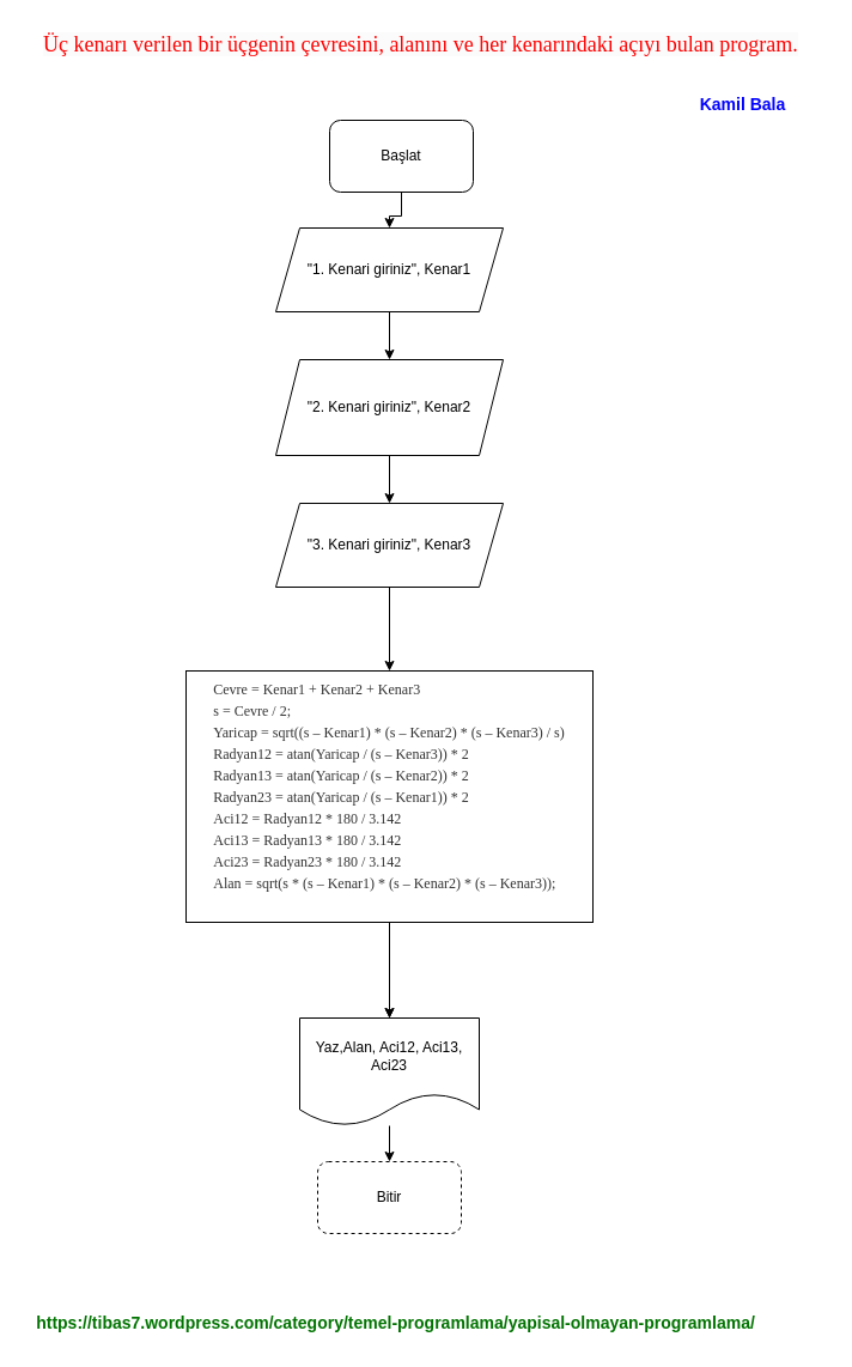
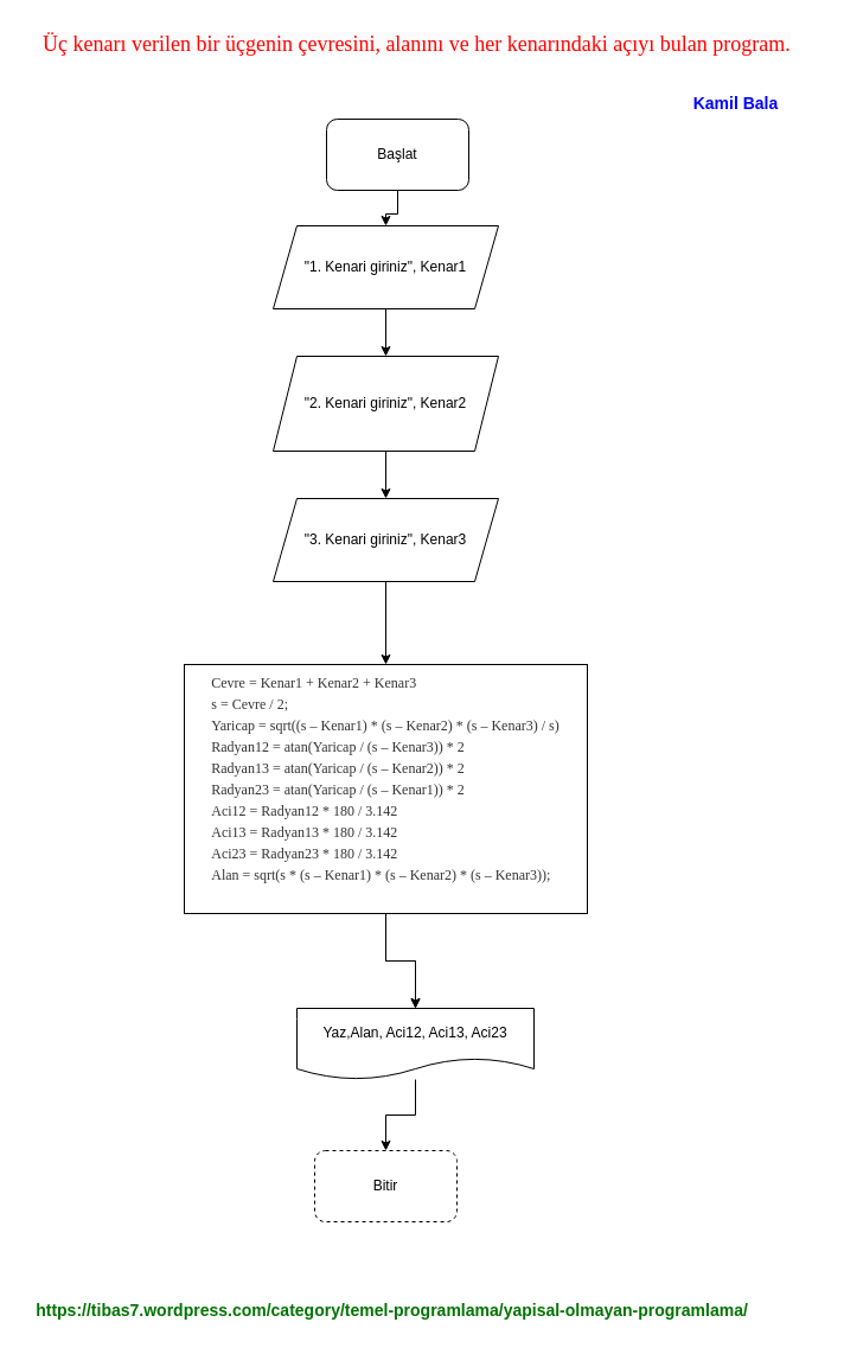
  <mxCell id="0" />
  <mxCell id="1" parent="0" />
  <mxCell id="2" style="edgeStyle=orthogonalEdgeStyle;rounded=0;orthogonalLoop=1;jettySize=auto;html=1;entryX=0.5;entryY=0;entryDx=0;entryDy=0;" parent="1" source="3" target="6" edge="1"><mxGeometry relative="1" as="geometry" /></mxCell>
  <mxCell id="3" value="Başlat" style="rounded=1;whiteSpace=wrap;html=1;" parent="1" vertex="1"><mxGeometry x="275" y="100" width="120" height="60" as="geometry" /></mxCell>
  <mxCell id="4" value="Bitir" style="rounded=1;whiteSpace=wrap;html=1;dashed=1;" parent="1" vertex="1"><mxGeometry x="265" y="970" width="120" height="60" as="geometry" /></mxCell>
  <mxCell id="5" value="" style="edgeStyle=orthogonalEdgeStyle;rounded=0;orthogonalLoop=1;jettySize=auto;html=1;" parent="1" source="6" target="10" edge="1"><mxGeometry relative="1" as="geometry" /></mxCell>
  <mxCell id="6" value="&quot;1. Kenari giriniz&quot;, Kenar1" style="shape=parallelogram;perimeter=parallelogramPerimeter;whiteSpace=wrap;html=1;fixedSize=1;" parent="1" vertex="1"><mxGeometry x="230" y="190" width="190" height="70" as="geometry" /></mxCell>
  <mxCell id="7" style="edgeStyle=orthogonalEdgeStyle;rounded=0;orthogonalLoop=1;jettySize=auto;html=1;entryX=0.5;entryY=0;entryDx=0;entryDy=0;" parent="1" source="8" target="4" edge="1"><mxGeometry relative="1" as="geometry" /></mxCell>
- <mxCell id="8" value="Yaz,Alan, Aci12, Aci13, Aci23" style="shape=document;whiteSpace=wrap;html=1;boundedLbl=1;" parent="1" vertex="1"><mxGeometry x="250" y="850" width="150" height="90" as="geometry" /></mxCell>
+ <mxCell id="8" value="Yaz,Alan, Aci12, Aci13, Aci23" style="shape=document;whiteSpace=wrap;html=1;boundedLbl=1;" parent="1" vertex="1"><mxGeometry x="250" y="850" width="200" height="60" as="geometry" /></mxCell>
  <mxCell id="9" value="" style="edgeStyle=orthogonalEdgeStyle;rounded=0;orthogonalLoop=1;jettySize=auto;html=1;" parent="1" source="10" target="18" edge="1"><mxGeometry relative="1" as="geometry" /></mxCell>
  <mxCell id="10" value="&quot;2. Kenari giriniz&quot;, Kenar2" style="shape=parallelogram;perimeter=parallelogramPerimeter;whiteSpace=wrap;html=1;fixedSize=1;" parent="1" vertex="1"><mxGeometry x="230" y="300" width="190" height="80" as="geometry" /></mxCell>
  <mxCell id="11" value="" style="edgeStyle=orthogonalEdgeStyle;rounded=0;orthogonalLoop=1;jettySize=auto;html=1;" edge="1" parent="1" source="13" target="8"><mxGeometry relative="1" as="geometry" /></mxCell>
  <mxCell id="12" value="" style="edgeStyle=orthogonalEdgeStyle;rounded=0;orthogonalLoop=1;jettySize=auto;html=1;" edge="1" parent="1" source="13" target="8"><mxGeometry relative="1" as="geometry" /></mxCell>
  <mxCell id="13" value="&lt;p style=&quot;border: 0px; margin: 0px 0px 1.5em; outline: 0px; padding: 0px; vertical-align: baseline; text-align: left; line-height: 0%;&quot;&gt;&lt;font face=&quot;Fertigo Pro, fertigo-pro-1, fertigo-pro-2, Georgia, Bitstream Charter, serif&quot; color=&quot;#333333&quot;&gt;Cevre = Kenar1 + Kenar2 + Kenar3&lt;/font&gt;&lt;/p&gt;&lt;p style=&quot;border: 0px; margin: 0px 0px 1.5em; outline: 0px; padding: 0px; vertical-align: baseline; text-align: left; line-height: 0%;&quot;&gt;&lt;font face=&quot;Fertigo Pro, fertigo-pro-1, fertigo-pro-2, Georgia, Bitstream Charter, serif&quot; color=&quot;#333333&quot;&gt;s = Cevre / 2;&lt;/font&gt;&lt;/p&gt;&lt;p style=&quot;border: 0px; margin: 0px 0px 1.5em; outline: 0px; padding: 0px; vertical-align: baseline; text-align: left; line-height: 0%;&quot;&gt;&lt;font face=&quot;Fertigo Pro, fertigo-pro-1, fertigo-pro-2, Georgia, Bitstream Charter, serif&quot; color=&quot;#333333&quot;&gt;Yaricap = sqrt((s – Kenar1) * (s – Kenar2) * (s – Kenar3) / s)&lt;/font&gt;&lt;/p&gt;&lt;p style=&quot;border: 0px; margin: 0px 0px 1.5em; outline: 0px; padding: 0px; vertical-align: baseline; text-align: left; line-height: 0%;&quot;&gt;&lt;font face=&quot;Fertigo Pro, fertigo-pro-1, fertigo-pro-2, Georgia, Bitstream Charter, serif&quot; color=&quot;#333333&quot;&gt;Radyan12 = atan(Yaricap / (s – Kenar3)) * 2&lt;/font&gt;&lt;/p&gt;&lt;p style=&quot;border: 0px; margin: 0px 0px 1.5em; outline: 0px; padding: 0px; vertical-align: baseline; text-align: left; line-height: 0%;&quot;&gt;&lt;font face=&quot;Fertigo Pro, fertigo-pro-1, fertigo-pro-2, Georgia, Bitstream Charter, serif&quot; color=&quot;#333333&quot;&gt;Radyan13 = atan(Yaricap / (s – Kenar2)) * 2&lt;/font&gt;&lt;/p&gt;&lt;p style=&quot;border: 0px; margin: 0px 0px 1.5em; outline: 0px; padding: 0px; vertical-align: baseline; text-align: left; line-height: 0%;&quot;&gt;&lt;font face=&quot;Fertigo Pro, fertigo-pro-1, fertigo-pro-2, Georgia, Bitstream Charter, serif&quot; color=&quot;#333333&quot;&gt;Radyan23 = atan(Yaricap / (s – Kenar1)) * 2&lt;/font&gt;&lt;/p&gt;&lt;p style=&quot;border: 0px; margin: 0px 0px 1.5em; outline: 0px; padding: 0px; vertical-align: baseline; text-align: left; line-height: 0%;&quot;&gt;&lt;font face=&quot;Fertigo Pro, fertigo-pro-1, fertigo-pro-2, Georgia, Bitstream Charter, serif&quot; color=&quot;#333333&quot;&gt;Aci12 = Radyan12 * 180 / 3.142&lt;/font&gt;&lt;/p&gt;&lt;p style=&quot;border: 0px; margin: 0px 0px 1.5em; outline: 0px; padding: 0px; vertical-align: baseline; text-align: left; line-height: 0%;&quot;&gt;&lt;font face=&quot;Fertigo Pro, fertigo-pro-1, fertigo-pro-2, Georgia, Bitstream Charter, serif&quot; color=&quot;#333333&quot;&gt;Aci13 = Radyan13 * 180 / 3.142&lt;/font&gt;&lt;/p&gt;&lt;p style=&quot;border: 0px; margin: 0px 0px 1.5em; outline: 0px; padding: 0px; vertical-align: baseline; text-align: left; line-height: 0%;&quot;&gt;&lt;font face=&quot;Fertigo Pro, fertigo-pro-1, fertigo-pro-2, Georgia, Bitstream Charter, serif&quot; color=&quot;#333333&quot;&gt;Aci23 = Radyan23 * 180 / 3.142&lt;/font&gt;&lt;/p&gt;&lt;p style=&quot;border: 0px; margin: 0px 0px 1.5em; outline: 0px; padding: 0px; vertical-align: baseline; text-align: left; line-height: 0%;&quot;&gt;&lt;font face=&quot;Fertigo Pro, fertigo-pro-1, fertigo-pro-2, Georgia, Bitstream Charter, serif&quot; color=&quot;#333333&quot;&gt;Alan = sqrt(s * (s – Kenar1) * (s – Kenar2) * (s – Kenar3));&lt;/font&gt;&lt;/p&gt;" style="rounded=0;whiteSpace=wrap;html=1;" parent="1" vertex="1"><mxGeometry x="155" y="560" width="340" height="210" as="geometry" /></mxCell>
  <mxCell id="14" value="&lt;font color=&quot;#007300&quot;&gt;&lt;b&gt;https://tibas7.wordpress.com/category/temel-programlama/yapisal-olmayan-programlama/&lt;/b&gt;&lt;/font&gt;" style="text;html=1;align=center;verticalAlign=middle;resizable=0;points=[];autosize=1;strokeColor=none;fillColor=none;fontSize=14;fontColor=#0000FF;" parent="1" vertex="1"><mxGeometry x="20" y="1090" width="620" height="30" as="geometry" /></mxCell>
  <mxCell id="15" value="&lt;span style=&quot;color: rgb(255, 0, 0); font-family: &amp;quot;Comic Sans MS&amp;quot;; font-size: 18px; font-style: normal; font-variant-ligatures: normal; font-variant-caps: normal; font-weight: 400; letter-spacing: normal; orphans: 2; text-align: center; text-indent: 0px; text-transform: none; widows: 2; word-spacing: 0px; -webkit-text-stroke-width: 0px; background-color: rgb(251, 251, 251); text-decoration-thickness: initial; text-decoration-style: initial; text-decoration-color: initial; float: none; display: inline !important;&quot;&gt;Üç kenarı verilen bir üçgenin çevresini, alanını ve her kenarındaki açıyı bulan program.&lt;/span&gt;" style="text;whiteSpace=wrap;html=1;" parent="1" vertex="1"><mxGeometry x="34" y="20" width="656" height="40" as="geometry" /></mxCell>
  <mxCell id="16" value="&lt;font style=&quot;font-size: 14px;&quot; color=&quot;#0000ff&quot;&gt;&lt;b&gt;Kamil Bala&lt;br&gt;&lt;br&gt;&lt;/b&gt;&lt;/font&gt;" style="text;html=1;align=center;verticalAlign=middle;resizable=0;points=[];autosize=1;strokeColor=none;fillColor=none;" parent="1" vertex="1"><mxGeometry x="570" y="70" width="100" height="50" as="geometry" /></mxCell>
  <mxCell id="17" value="" style="edgeStyle=orthogonalEdgeStyle;rounded=0;orthogonalLoop=1;jettySize=auto;html=1;" parent="1" source="18" target="13" edge="1"><mxGeometry relative="1" as="geometry" /></mxCell>
  <mxCell id="18" value="&quot;3. Kenari giriniz&quot;, Kenar3" style="shape=parallelogram;perimeter=parallelogramPerimeter;whiteSpace=wrap;html=1;fixedSize=1;" parent="1" vertex="1"><mxGeometry x="230" y="420" width="190" height="70" as="geometry" /></mxCell>
